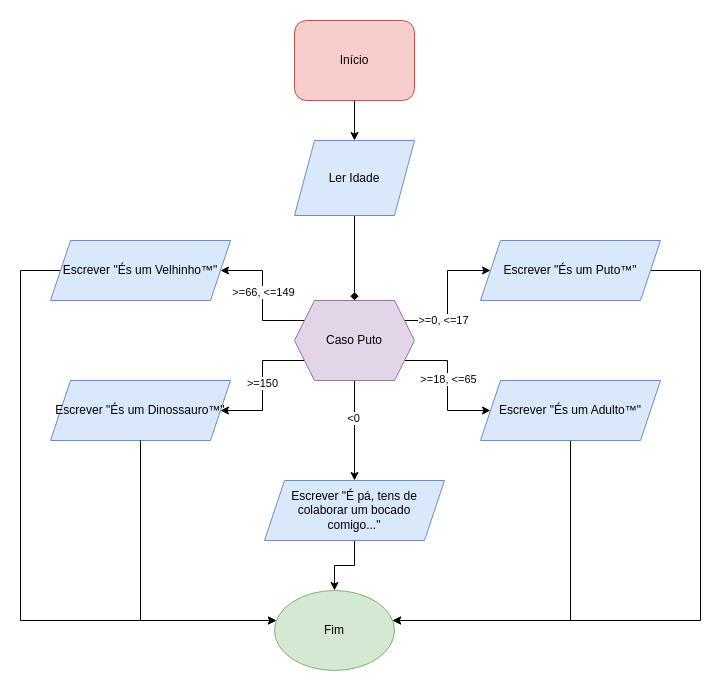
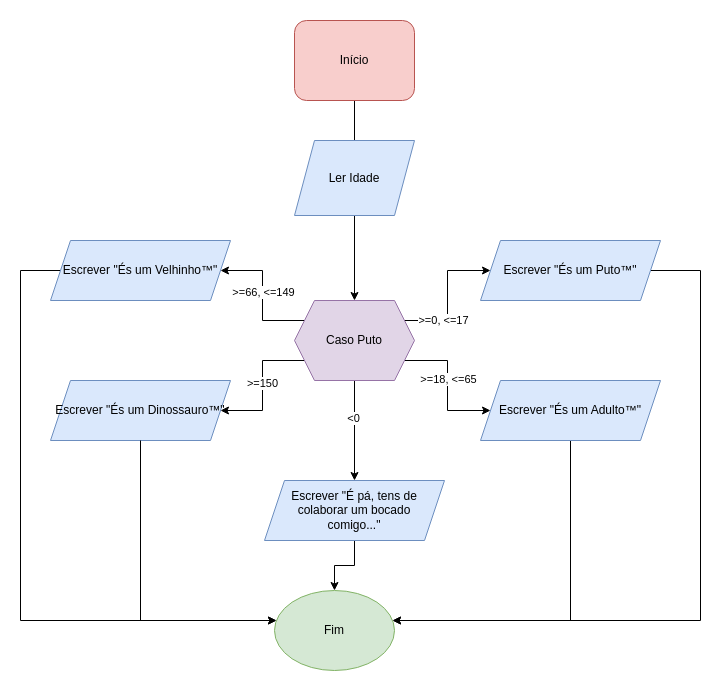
  <mxCell id="0" />
  <mxCell id="1" parent="0" />
- <mxCell id="2" value="" style="edgeStyle=orthogonalEdgeStyle;rounded=0;orthogonalLoop=1;jettySize=auto;html=1;" edge="1" parent="1" source="3" target="5"><mxGeometry relative="1" as="geometry" /></mxCell>
+ <mxCell id="2" value="" style="edgeStyle=orthogonalEdgeStyle;rounded=0;orthogonalLoop=1;jettySize=auto;html=1;endArrow=none;" edge="1" parent="1" source="3" target="5"><mxGeometry relative="1" as="geometry" /></mxCell>
  <mxCell id="3" value="Início" style="whiteSpace=wrap;html=1;fillColor=#f8cecc;strokeColor=#b85450;rounded=1;" vertex="1" parent="1"><mxGeometry x="294" y="20" width="120" height="80" as="geometry" /></mxCell>
- <mxCell id="4" value="" style="edgeStyle=orthogonalEdgeStyle;rounded=0;orthogonalLoop=1;jettySize=auto;html=1;endArrow=diamond;" edge="1" parent="1" source="5" target="16"><mxGeometry relative="1" as="geometry" /></mxCell>
+ <mxCell id="4" value="" style="edgeStyle=orthogonalEdgeStyle;rounded=0;orthogonalLoop=1;jettySize=auto;html=1;" edge="1" parent="1" source="5" target="16"><mxGeometry relative="1" as="geometry" /></mxCell>
  <mxCell id="5" value="Ler Idade" style="shape=parallelogram;perimeter=parallelogramPerimeter;whiteSpace=wrap;html=1;fixedSize=1;fillColor=#dae8fc;strokeColor=#6c8ebf;" vertex="1" parent="1"><mxGeometry x="294" y="140" width="120" height="75" as="geometry" /></mxCell>
  <mxCell id="6" style="edgeStyle=orthogonalEdgeStyle;rounded=0;orthogonalLoop=1;jettySize=auto;html=1;" edge="1" parent="1" source="16" target="20"><mxGeometry relative="1" as="geometry"><Array as="points"><mxPoint x="447" y="320" /><mxPoint x="447" y="270" /></Array></mxGeometry></mxCell>
  <mxCell id="7" value="&amp;gt;=0, &amp;lt;=17" style="edgeLabel;html=1;align=center;verticalAlign=middle;resizable=0;points=[];" vertex="1" connectable="0" parent="6"><mxGeometry x="-0.444" y="1" relative="1" as="geometry"><mxPoint as="offset" /></mxGeometry></mxCell>
  <mxCell id="8" style="edgeStyle=orthogonalEdgeStyle;rounded=0;orthogonalLoop=1;jettySize=auto;html=1;" edge="1" parent="1" source="16" target="22"><mxGeometry relative="1" as="geometry"><Array as="points"><mxPoint x="447" y="360" /><mxPoint x="447" y="410" /></Array></mxGeometry></mxCell>
  <mxCell id="9" value="&amp;gt;=18, &amp;lt;=65" style="edgeLabel;html=1;align=center;verticalAlign=middle;resizable=0;points=[];" vertex="1" connectable="0" parent="8"><mxGeometry x="-0.103" relative="1" as="geometry"><mxPoint as="offset" /></mxGeometry></mxCell>
  <mxCell id="10" style="edgeStyle=orthogonalEdgeStyle;rounded=0;orthogonalLoop=1;jettySize=auto;html=1;" edge="1" parent="1" source="16" target="24"><mxGeometry relative="1" as="geometry"><Array as="points"><mxPoint x="262" y="320" /><mxPoint x="262" y="270" /></Array></mxGeometry></mxCell>
  <mxCell id="11" value="&amp;gt;=66, &amp;lt;=149" style="edgeLabel;html=1;align=center;verticalAlign=middle;resizable=0;points=[];" vertex="1" connectable="0" parent="10"><mxGeometry x="0.06" relative="1" as="geometry"><mxPoint as="offset" /></mxGeometry></mxCell>
  <mxCell id="12" style="edgeStyle=orthogonalEdgeStyle;rounded=0;orthogonalLoop=1;jettySize=auto;html=1;" edge="1" parent="1" source="16" target="25"><mxGeometry relative="1" as="geometry"><Array as="points"><mxPoint x="262" y="360" /><mxPoint x="262" y="410" /></Array></mxGeometry></mxCell>
  <mxCell id="13" value="&amp;gt;=150" style="edgeLabel;html=1;align=center;verticalAlign=middle;resizable=0;points=[];" vertex="1" connectable="0" parent="12"><mxGeometry x="-0.045" y="-1" relative="1" as="geometry"><mxPoint as="offset" /></mxGeometry></mxCell>
  <mxCell id="14" value="" style="edgeStyle=orthogonalEdgeStyle;rounded=0;orthogonalLoop=1;jettySize=auto;html=1;" edge="1" parent="1" source="16" target="18"><mxGeometry relative="1" as="geometry" /></mxCell>
  <mxCell id="15" value="&amp;lt;0" style="edgeLabel;html=1;align=center;verticalAlign=middle;resizable=0;points=[];" vertex="1" connectable="0" parent="14"><mxGeometry x="-0.26" y="-2" relative="1" as="geometry"><mxPoint as="offset" /></mxGeometry></mxCell>
  <mxCell id="16" value="Caso Puto" style="shape=hexagon;perimeter=hexagonPerimeter2;whiteSpace=wrap;html=1;fixedSize=1;fillColor=#e1d5e7;strokeColor=#9673a6;" vertex="1" parent="1"><mxGeometry x="294" y="300" width="120" height="80" as="geometry" /></mxCell>
  <mxCell id="17" value="" style="edgeStyle=orthogonalEdgeStyle;rounded=0;orthogonalLoop=1;jettySize=auto;html=1;" edge="1" parent="1" source="18" target="26"><mxGeometry relative="1" as="geometry" /></mxCell>
  <mxCell id="18" value="Escrever &quot;É pá, tens de colaborar um bocado&lt;div&gt;comigo...&quot;&lt;/div&gt;" style="shape=parallelogram;perimeter=parallelogramPerimeter;whiteSpace=wrap;html=1;fixedSize=1;fillColor=#dae8fc;strokeColor=#6c8ebf;" vertex="1" parent="1"><mxGeometry x="264" y="480" width="180" height="60" as="geometry" /></mxCell>
  <mxCell id="19" style="edgeStyle=orthogonalEdgeStyle;rounded=0;orthogonalLoop=1;jettySize=auto;html=1;" edge="1" parent="1" source="20" target="26"><mxGeometry relative="1" as="geometry"><Array as="points"><mxPoint x="700" y="270" /><mxPoint x="700" y="620" /></Array></mxGeometry></mxCell>
  <mxCell id="20" value="Escrever&amp;nbsp;&lt;span style=&quot;background-color: transparent; color: light-dark(rgb(0, 0, 0), rgb(255, 255, 255));&quot;&gt;&quot;És um Puto™&lt;/span&gt;&lt;span style=&quot;background-color: transparent; color: light-dark(rgb(0, 0, 0), rgb(255, 255, 255));&quot;&gt;&quot;&lt;/span&gt;" style="shape=parallelogram;perimeter=parallelogramPerimeter;whiteSpace=wrap;html=1;fixedSize=1;fillColor=#dae8fc;strokeColor=#6c8ebf;" vertex="1" parent="1"><mxGeometry x="480" y="240" width="180" height="60" as="geometry" /></mxCell>
  <mxCell id="21" style="edgeStyle=orthogonalEdgeStyle;rounded=0;orthogonalLoop=1;jettySize=auto;html=1;" edge="1" parent="1" source="22" target="26"><mxGeometry relative="1" as="geometry"><Array as="points"><mxPoint x="570" y="620" /></Array></mxGeometry></mxCell>
  <mxCell id="22" value="Escrever&amp;nbsp;&lt;span style=&quot;background-color: transparent; color: light-dark(rgb(0, 0, 0), rgb(255, 255, 255));&quot;&gt;&quot;És um Adulto™&lt;/span&gt;&lt;span style=&quot;background-color: transparent; color: light-dark(rgb(0, 0, 0), rgb(255, 255, 255));&quot;&gt;&quot;&lt;/span&gt;" style="shape=parallelogram;perimeter=parallelogramPerimeter;whiteSpace=wrap;html=1;fixedSize=1;fillColor=#dae8fc;strokeColor=#6c8ebf;" vertex="1" parent="1"><mxGeometry x="480" y="380" width="180" height="60" as="geometry" /></mxCell>
  <mxCell id="23" style="edgeStyle=orthogonalEdgeStyle;rounded=0;orthogonalLoop=1;jettySize=auto;html=1;" edge="1" parent="1" source="24" target="26"><mxGeometry relative="1" as="geometry"><Array as="points"><mxPoint x="20" y="270" /><mxPoint x="20" y="620" /></Array></mxGeometry></mxCell>
  <mxCell id="24" value="Escrever&amp;nbsp;&lt;span style=&quot;background-color: transparent; color: light-dark(rgb(0, 0, 0), rgb(255, 255, 255));&quot;&gt;&quot;És um Velhinho™&lt;/span&gt;&lt;span style=&quot;background-color: transparent; color: light-dark(rgb(0, 0, 0), rgb(255, 255, 255));&quot;&gt;&quot;&lt;/span&gt;" style="shape=parallelogram;perimeter=parallelogramPerimeter;whiteSpace=wrap;html=1;fixedSize=1;fillColor=#dae8fc;strokeColor=#6c8ebf;" vertex="1" parent="1"><mxGeometry x="50" y="240" width="180" height="60" as="geometry" /></mxCell>
  <mxCell id="25" value="Escrever&amp;nbsp;&lt;span style=&quot;background-color: transparent; color: light-dark(rgb(0, 0, 0), rgb(255, 255, 255));&quot;&gt;&quot;És um Dinossauro™&lt;/span&gt;&lt;span style=&quot;background-color: transparent; color: light-dark(rgb(0, 0, 0), rgb(255, 255, 255));&quot;&gt;&quot;&lt;/span&gt;" style="shape=parallelogram;perimeter=parallelogramPerimeter;whiteSpace=wrap;html=1;fixedSize=1;fillColor=#dae8fc;strokeColor=#6c8ebf;" vertex="1" parent="1"><mxGeometry x="50" y="380" width="180" height="60" as="geometry" /></mxCell>
  <mxCell id="26" value="Fim" style="ellipse;whiteSpace=wrap;html=1;fillColor=#d5e8d4;strokeColor=#82b366;" vertex="1" parent="1"><mxGeometry x="274" y="590" width="120" height="80" as="geometry" /></mxCell>
  <mxCell id="27" style="edgeStyle=orthogonalEdgeStyle;rounded=0;orthogonalLoop=1;jettySize=auto;html=1;" edge="1" parent="1" source="25" target="26"><mxGeometry relative="1" as="geometry"><Array as="points"><mxPoint x="140" y="620" /></Array></mxGeometry></mxCell>
